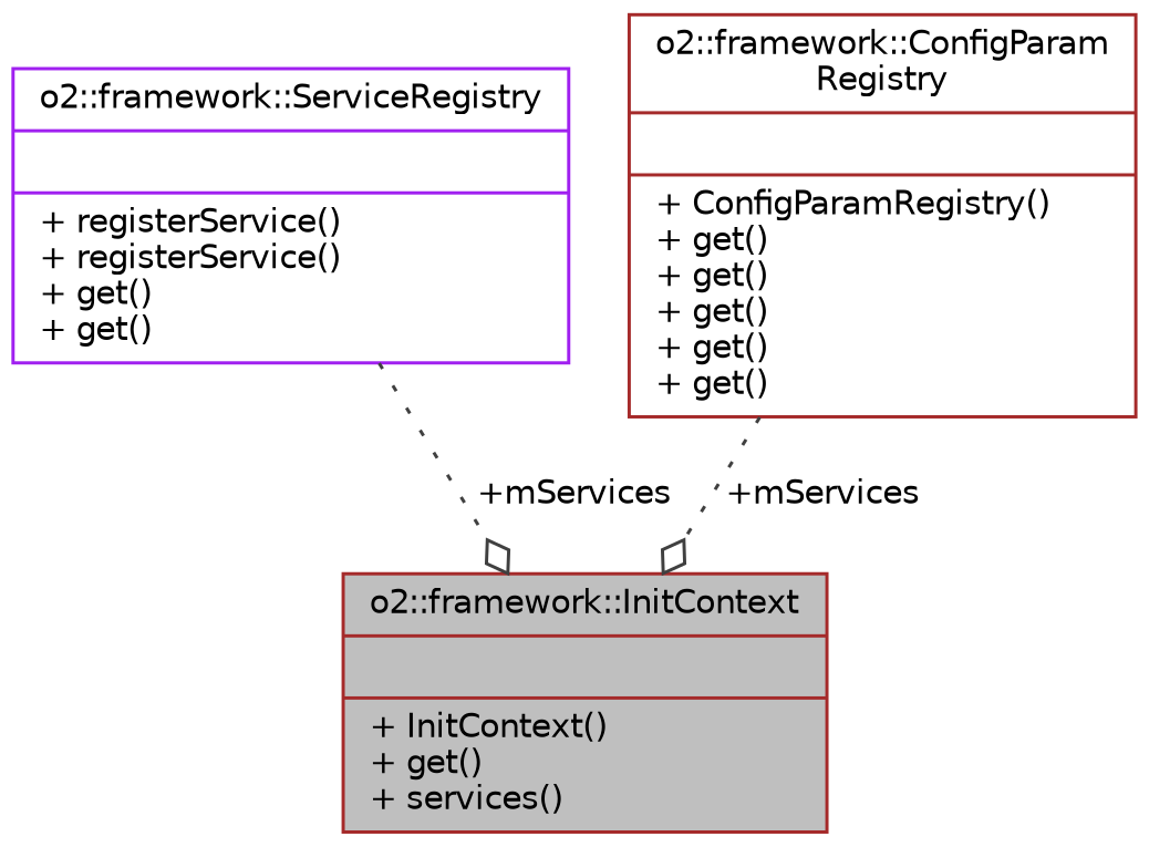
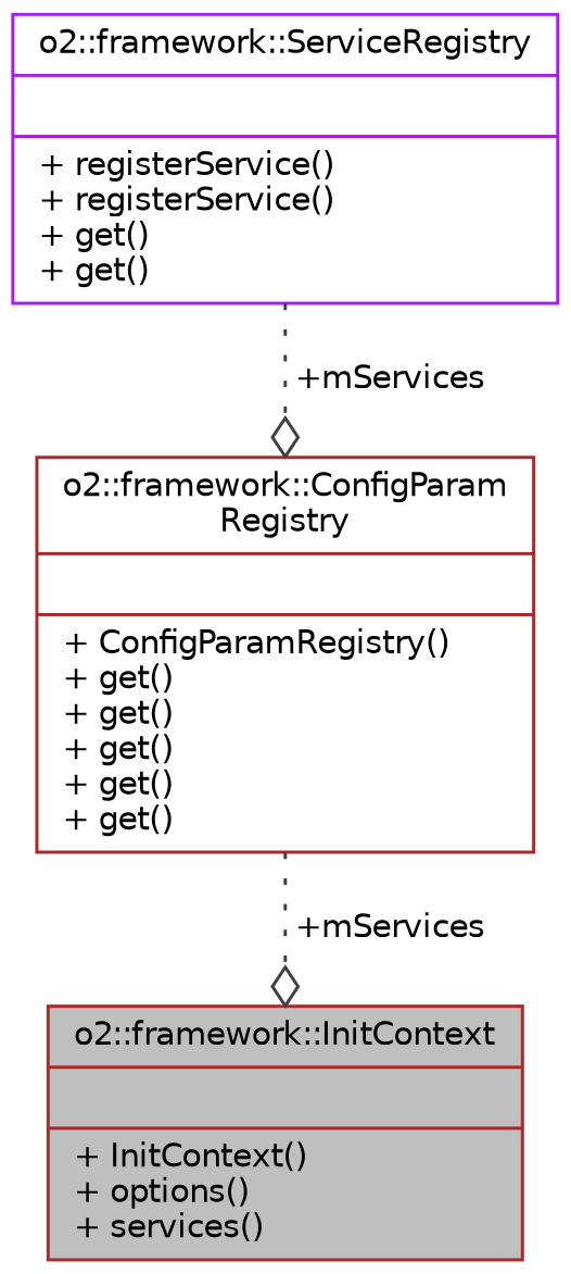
  digraph {
    node [color=brown fontname=Helvetica fontsize=10 shape=record]
    edge [arrowhead=odiamond color=grey25 fontname=Helvetica fontsize=10 labelfontname=Helvetica labelfontsize=10 style=dotted]
-   n1 [fillcolor=grey75 fontcolor=black height=0.2 label="{o2::framework::InitContext\n||+ InitContext()\l+ get()\l+ services()\l}" style=filled width=0.4]
+   n1 [fillcolor=grey75 fontcolor=black height=0.2 label="{o2::framework::InitContext\n||+ InitContext()\l+ options()\l+ services()\l}" style=filled width=0.4]
    n2 [color=purple height=0.2 label="{o2::framework::ServiceRegistry\n||+ registerService()\l+ registerService()\l+ get()\l+ get()\l}" width=0.4]
    n3 [height=0.2 label="{o2::framework::ConfigParam\lRegistry\n||+ ConfigParamRegistry()\l+ get()\l+ get()\l+ get()\l+ get()\l+ get()\l}" width=0.4]
-   n2 -> n1 [label=" +mServices"]
+   n2 -> n3 [label=" +mServices"]
    n3 -> n1 [label=" +mServices"]
  }
